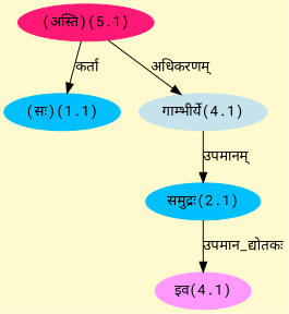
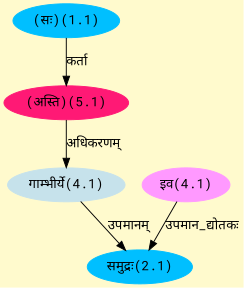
  digraph {
    bgcolor=lemonchiffon1
    compound=true
    fontname="Roboto Mono"
    rankdir=BT
    node [color="#00BFFF" fontname="Roboto Mono" style=filled]
    edge [dir=back fontname="Roboto Mono"]
    n1 [label="(सः)(1.1)"]
    n2 [color="#FF1975" label="(अस्ति)(5.1)"]
    n3 [label="समुद्रः(2.1)"]
    n4 [color="#C6E2EB" label="गाम्भीर्ये(4.1)"]
    n5 [color="#FF99FF" label="इव(4.1)"]
-   n1 -> n2 [label="कर्ता"]
+   n2 -> n1 [label="कर्ता"]
    n3 -> n4 [label="उपमानम्"]
    n4 -> n2 [label="अधिकरणम्"]
-   n5 -> n3 [label="उपमान_द्योतकः"]
+   n3 -> n5 [label="उपमान_द्योतकः"]
  }
